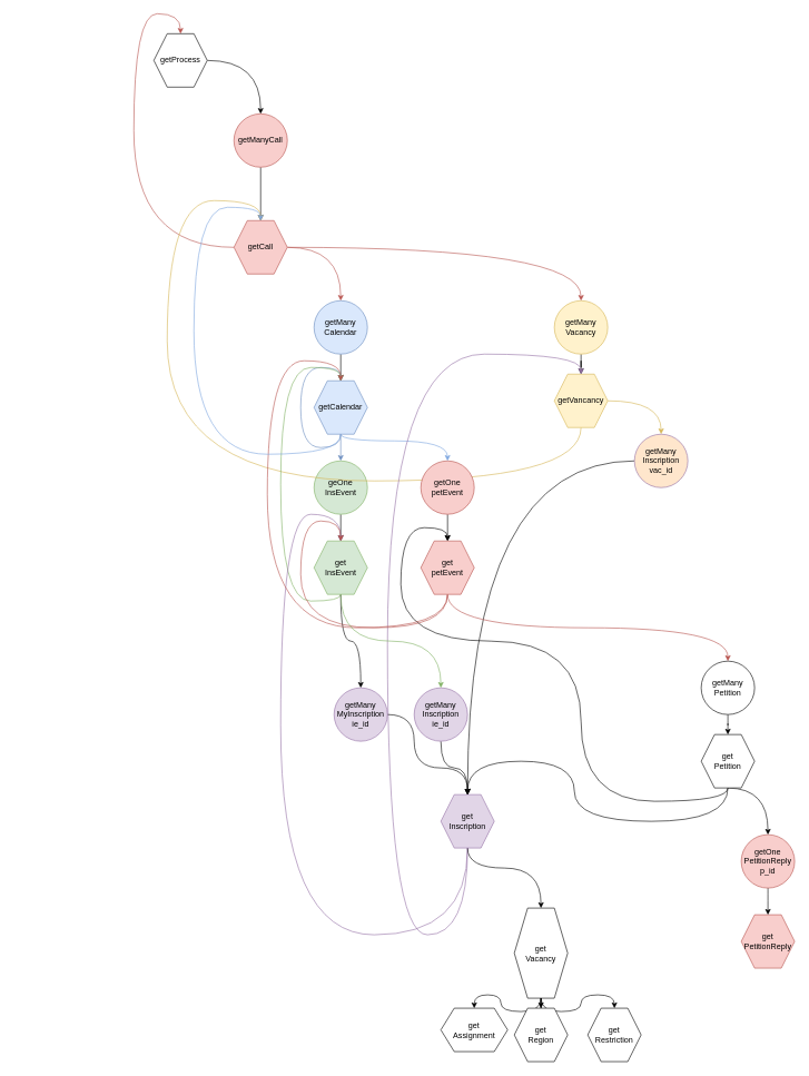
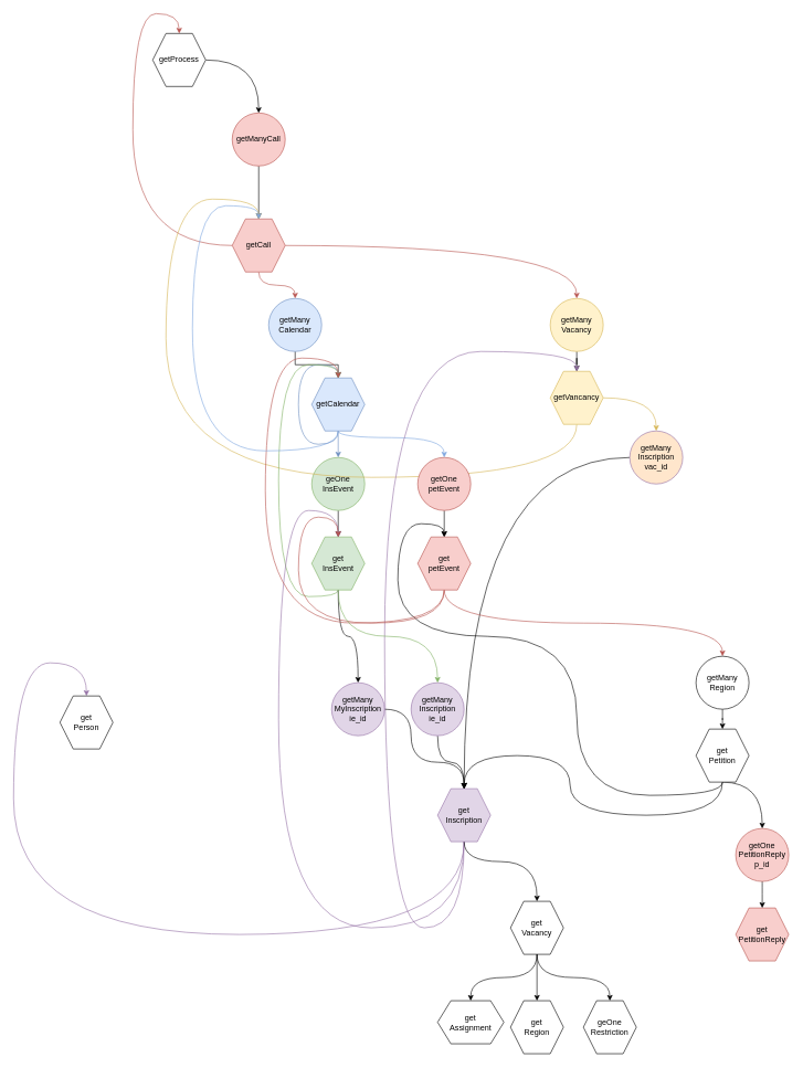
  <mxCell id="0" />
  <mxCell id="1" parent="0" />
  <mxCell id="2" style="edgeStyle=orthogonalEdgeStyle;rounded=0;orthogonalLoop=1;jettySize=auto;html=1;curved=1;" parent="1" source="3" target="7" edge="1"><mxGeometry relative="1" as="geometry" /></mxCell>
  <mxCell id="3" value="getProcess" style="shape=hexagon;perimeter=hexagonPerimeter2;whiteSpace=wrap;html=1;fixedSize=1;shadow=0;fontFamily=Helvetica;fontSize=12;fontColor=#000000;align=center;strokeColor=#000000;fillColor=#ffffff;sketch=0;" parent="1" vertex="1"><mxGeometry x="230" y="50" width="80" height="80" as="geometry" /></mxCell>
  <mxCell id="4" style="edgeStyle=orthogonalEdgeStyle;rounded=0;orthogonalLoop=1;jettySize=auto;html=1;" parent="1" source="5" target="25" edge="1"><mxGeometry relative="1" as="geometry" /></mxCell>
  <mxCell id="5" value="getMany&lt;br&gt;Vacancy" style="ellipse;whiteSpace=wrap;html=1;aspect=fixed;fillColor=#fff2cc;strokeColor=#d6b656;fontColor=#000000;" parent="1" vertex="1"><mxGeometry x="830" y="450" width="80" height="80" as="geometry" /></mxCell>
  <mxCell id="6" style="edgeStyle=orthogonalEdgeStyle;rounded=0;orthogonalLoop=1;jettySize=auto;html=1;" parent="1" source="7" target="11" edge="1"><mxGeometry relative="1" as="geometry" /></mxCell>
  <mxCell id="7" value="getManyCall" style="ellipse;whiteSpace=wrap;html=1;aspect=fixed;fillColor=#f8cecc;strokeColor=#b85450;" parent="1" vertex="1"><mxGeometry x="350" y="170" width="80" height="80" as="geometry" /></mxCell>
  <mxCell id="8" style="edgeStyle=orthogonalEdgeStyle;rounded=0;orthogonalLoop=1;jettySize=auto;html=1;curved=1;fillColor=#f8cecc;strokeColor=#b85450;entryX=0.5;entryY=0;entryDx=0;entryDy=0;" parent="1" source="11" target="3" edge="1"><mxGeometry relative="1" as="geometry"><Array as="points"><mxPoint x="200" y="370" /><mxPoint x="200" y="20" /><mxPoint x="270" y="20" /></Array></mxGeometry></mxCell>
  <mxCell id="9" style="edgeStyle=orthogonalEdgeStyle;rounded=0;orthogonalLoop=1;jettySize=auto;html=1;curved=1;fillColor=#f8cecc;strokeColor=#b85450;" parent="1" source="11" target="13" edge="1"><mxGeometry relative="1" as="geometry" /></mxCell>
  <mxCell id="10" style="edgeStyle=orthogonalEdgeStyle;rounded=0;orthogonalLoop=1;jettySize=auto;html=1;curved=1;fillColor=#f8cecc;strokeColor=#b85450;" parent="1" source="11" target="5" edge="1"><mxGeometry relative="1" as="geometry" /></mxCell>
  <mxCell id="11" value="getCall" style="shape=hexagon;perimeter=hexagonPerimeter2;whiteSpace=wrap;html=1;fixedSize=1;fontFamily=Helvetica;fontSize=12;fontColor=#000000;align=center;strokeColor=#b85450;fillColor=#f8cecc;" parent="1" vertex="1"><mxGeometry x="350" y="330" width="80" height="80" as="geometry" /></mxCell>
  <mxCell id="12" style="edgeStyle=orthogonalEdgeStyle;rounded=0;orthogonalLoop=1;jettySize=auto;html=1;entryX=0.5;entryY=0;entryDx=0;entryDy=0;" parent="1" source="13" target="17" edge="1"><mxGeometry relative="1" as="geometry" /></mxCell>
- <mxCell id="13" value="getMany&lt;br&gt;Calendar" style="ellipse;whiteSpace=wrap;html=1;aspect=fixed;fillColor=#dae8fc;strokeColor=#6c8ebf;fontColor=#000000;" parent="1" vertex="1"><mxGeometry x="470" y="450" width="80" height="80" as="geometry" /></mxCell>
+ <mxCell id="13" value="getMany&lt;br&gt;Calendar" style="ellipse;whiteSpace=wrap;html=1;aspect=fixed;fillColor=#dae8fc;strokeColor=#6c8ebf;fontColor=#000000;" parent="1" vertex="1"><mxGeometry x="405" y="450" width="80" height="80" as="geometry" /></mxCell>
  <mxCell id="14" style="edgeStyle=orthogonalEdgeStyle;rounded=0;orthogonalLoop=1;jettySize=auto;html=1;fillColor=#dae8fc;strokeColor=#6c8ebf;" parent="1" source="17" target="19" edge="1"><mxGeometry relative="1" as="geometry" /></mxCell>
  <mxCell id="15" style="edgeStyle=orthogonalEdgeStyle;rounded=0;orthogonalLoop=1;jettySize=auto;html=1;strokeColor=#7EA6E0;curved=1;exitX=0.5;exitY=1;exitDx=0;exitDy=0;" parent="1" source="17" target="40" edge="1"><mxGeometry relative="1" as="geometry"><Array as="points"><mxPoint x="510" y="660" /><mxPoint x="670" y="660" /></Array></mxGeometry></mxCell>
  <mxCell id="16" style="edgeStyle=orthogonalEdgeStyle;curved=1;rounded=0;orthogonalLoop=1;jettySize=auto;html=1;exitX=0.5;exitY=1;exitDx=0;exitDy=0;entryX=0.5;entryY=0;entryDx=0;entryDy=0;fillColor=#dae8fc;strokeColor=#6c8ebf;" parent="1" source="17" target="17" edge="1"><mxGeometry relative="1" as="geometry"><mxPoint x="370" y="580" as="targetPoint" /><Array as="points"><mxPoint x="510" y="670" /><mxPoint x="450" y="670" /><mxPoint x="450" y="550" /><mxPoint x="510" y="550" /></Array></mxGeometry></mxCell>
  <mxCell id="17" value="getCalendar" style="shape=hexagon;perimeter=hexagonPerimeter2;whiteSpace=wrap;html=1;fixedSize=1;fontFamily=Helvetica;fontSize=12;fontColor=#000000;align=center;strokeColor=#6c8ebf;fillColor=#dae8fc;" parent="1" vertex="1"><mxGeometry x="470" y="570" width="80" height="80" as="geometry" /></mxCell>
  <mxCell id="18" style="edgeStyle=orthogonalEdgeStyle;rounded=0;orthogonalLoop=1;jettySize=auto;html=1;" parent="1" source="19" target="28" edge="1"><mxGeometry relative="1" as="geometry" /></mxCell>
  <mxCell id="19" value="geOne&lt;br&gt;InsEvent" style="ellipse;whiteSpace=wrap;html=1;aspect=fixed;fillColor=#d5e8d4;strokeColor=#82b366;" parent="1" vertex="1"><mxGeometry x="470" y="690" width="80" height="80" as="geometry" /></mxCell>
  <mxCell id="20" style="edgeStyle=orthogonalEdgeStyle;curved=1;rounded=0;orthogonalLoop=1;jettySize=auto;html=1;entryX=0.5;entryY=0;entryDx=0;entryDy=0;exitX=0.5;exitY=1;exitDx=0;exitDy=0;" parent="1" source="22" target="44" edge="1"><mxGeometry relative="1" as="geometry"><Array as="points"><mxPoint x="1090" y="1200" /><mxPoint x="870" y="1200" /><mxPoint x="870" y="960" /><mxPoint x="600" y="960" /><mxPoint x="600" y="790" /><mxPoint x="670" y="790" /></Array></mxGeometry></mxCell>
  <mxCell id="21" style="edgeStyle=orthogonalEdgeStyle;rounded=0;orthogonalLoop=1;jettySize=auto;html=1;curved=1;" parent="1" target="61" edge="1"><mxGeometry relative="1" as="geometry"><mxPoint x="1090" y="1180" as="sourcePoint" /></mxGeometry></mxCell>
  <mxCell id="22" value="get&lt;br&gt;Petition" style="shape=hexagon;perimeter=hexagonPerimeter2;whiteSpace=wrap;html=1;fixedSize=1;fontFamily=Helvetica;fontSize=12;fontColor=#000000;align=center;strokeColor=#000000;fillColor=#ffffff;" parent="1" vertex="1"><mxGeometry x="1050" y="1100" width="80" height="80" as="geometry" /></mxCell>
  <mxCell id="23" style="edgeStyle=orthogonalEdgeStyle;rounded=0;orthogonalLoop=1;jettySize=auto;html=1;entryX=0.5;entryY=0;entryDx=0;entryDy=0;curved=1;fillColor=#fff2cc;strokeColor=#d6b656;exitX=0.5;exitY=1;exitDx=0;exitDy=0;" parent="1" source="25" target="11" edge="1"><mxGeometry relative="1" as="geometry"><Array as="points"><mxPoint x="870" y="720" /><mxPoint x="250" y="720" /><mxPoint x="250" y="300" /><mxPoint x="390" y="300" /></Array></mxGeometry></mxCell>
  <mxCell id="24" style="edgeStyle=orthogonalEdgeStyle;rounded=0;orthogonalLoop=1;jettySize=auto;html=1;entryX=0.5;entryY=0;entryDx=0;entryDy=0;fillColor=#fff2cc;strokeColor=#d6b656;curved=1;" parent="1" source="25" target="38" edge="1"><mxGeometry relative="1" as="geometry"><mxPoint x="630" y="730" as="targetPoint" /></mxGeometry></mxCell>
  <mxCell id="25" value="getVancancy" style="shape=hexagon;perimeter=hexagonPerimeter2;whiteSpace=wrap;html=1;fixedSize=1;fontFamily=Helvetica;fontSize=12;fontColor=#000000;align=center;strokeColor=#d6b656;fillColor=#fff2cc;" parent="1" vertex="1"><mxGeometry x="830" y="560" width="80" height="80" as="geometry" /></mxCell>
  <mxCell id="26" style="edgeStyle=orthogonalEdgeStyle;curved=1;rounded=0;orthogonalLoop=1;jettySize=auto;html=1;strokeColor=#82b366;fillColor=#d5e8d4;exitX=0.5;exitY=1;exitDx=0;exitDy=0;entryX=0.5;entryY=0;entryDx=0;entryDy=0;" parent="1" source="28" target="17" edge="1"><mxGeometry relative="1" as="geometry"><mxPoint x="480" y="638" as="targetPoint" /><Array as="points"><mxPoint x="510" y="900" /><mxPoint x="420" y="900" /><mxPoint x="420" y="550" /><mxPoint x="510" y="550" /></Array></mxGeometry></mxCell>
  <mxCell id="27" style="edgeStyle=orthogonalEdgeStyle;curved=1;rounded=0;orthogonalLoop=1;jettySize=auto;html=1;" parent="1" source="28" target="51" edge="1"><mxGeometry relative="1" as="geometry" /></mxCell>
  <mxCell id="28" value="get&lt;br&gt;InsEvent" style="shape=hexagon;perimeter=hexagonPerimeter2;whiteSpace=wrap;html=1;fixedSize=1;fontFamily=Helvetica;fontSize=12;fontColor=#000000;align=center;strokeColor=#82b366;fillColor=#d5e8d4;" parent="1" vertex="1"><mxGeometry x="470" y="810" width="80" height="80" as="geometry" /></mxCell>
  <mxCell id="29" style="edgeStyle=orthogonalEdgeStyle;rounded=0;orthogonalLoop=1;jettySize=auto;html=1;curved=1;fillColor=#e1d5e7;strokeColor=#9673a6;entryX=0.5;entryY=0;entryDx=0;entryDy=0;" parent="1" source="33" target="25" edge="1"><mxGeometry relative="1" as="geometry"><mxPoint x="842" y="638" as="targetPoint" /><Array as="points"><mxPoint x="700" y="1400" /><mxPoint x="580" y="1400" /><mxPoint x="580" y="530" /><mxPoint x="870" y="530" /></Array></mxGeometry></mxCell>
  <mxCell id="30" style="edgeStyle=orthogonalEdgeStyle;rounded=0;orthogonalLoop=1;jettySize=auto;html=1;entryX=0.5;entryY=0;entryDx=0;entryDy=0;curved=1;fillColor=#e1d5e7;strokeColor=#9673a6;exitX=0.5;exitY=1;exitDx=0;exitDy=0;" parent="1" source="33" target="28" edge="1"><mxGeometry relative="1" as="geometry"><Array as="points"><mxPoint x="700" y="1400" /><mxPoint x="420" y="1400" /><mxPoint x="420" y="770" /><mxPoint x="510" y="770" /></Array></mxGeometry></mxCell>
+ <mxCell id="31" style="edgeStyle=orthogonalEdgeStyle;rounded=0;orthogonalLoop=1;jettySize=auto;html=1;curved=1;fillColor=#e1d5e7;strokeColor=#9673a6;entryX=0.5;entryY=0;entryDx=0;entryDy=0;exitX=0.5;exitY=1;exitDx=0;exitDy=0;" parent="1" source="33" target="36" edge="1"><mxGeometry relative="1" as="geometry"><Array as="points"><mxPoint x="700" y="1410" /><mxPoint x="20" y="1410" /><mxPoint x="20" y="1000" /><mxPoint x="130" y="1000" /></Array></mxGeometry></mxCell>
  <mxCell id="32" style="edgeStyle=orthogonalEdgeStyle;rounded=0;orthogonalLoop=1;jettySize=auto;html=1;curved=1;" parent="1" target="55" edge="1"><mxGeometry relative="1" as="geometry"><mxPoint x="700" y="1270" as="sourcePoint" /><Array as="points"><mxPoint x="700" y="1300" /><mxPoint x="810" y="1300" /></Array></mxGeometry></mxCell>
  <mxCell id="33" value="get&lt;br&gt;Inscription" style="shape=hexagon;perimeter=hexagonPerimeter2;whiteSpace=wrap;html=1;fixedSize=1;fontFamily=Helvetica;fontSize=12;fontColor=#000000;align=center;strokeColor=#9673a6;fillColor=#e1d5e7;" parent="1" vertex="1"><mxGeometry x="660" y="1190" width="80" height="80" as="geometry" /></mxCell>
  <mxCell id="34" style="edgeStyle=orthogonalEdgeStyle;rounded=0;orthogonalLoop=1;jettySize=auto;html=1;curved=1;entryX=0.5;entryY=0;entryDx=0;entryDy=0;exitX=0.5;exitY=1;exitDx=0;exitDy=0;" parent="1" source="35" target="33" edge="1"><mxGeometry relative="1" as="geometry" /></mxCell>
  <mxCell id="35" value="getMany&lt;br&gt;Inscription&lt;br&gt;ie_id" style="ellipse;whiteSpace=wrap;html=1;aspect=fixed;fillColor=#e1d5e7;strokeColor=#9673a6;" parent="1" vertex="1"><mxGeometry x="620" y="1030" width="80" height="80" as="geometry" /></mxCell>
+ <mxCell id="36" value="get&lt;br&gt;Person" style="shape=hexagon;perimeter=hexagonPerimeter2;whiteSpace=wrap;html=1;fixedSize=1;fontFamily=Helvetica;fontSize=12;fontColor=#000000;align=center;strokeColor=#000000;fillColor=#ffffff;" parent="1" vertex="1"><mxGeometry x="90" y="1050" width="80" height="80" as="geometry" /></mxCell>
  <mxCell id="37" style="edgeStyle=orthogonalEdgeStyle;curved=1;rounded=0;orthogonalLoop=1;jettySize=auto;html=1;entryX=0.5;entryY=0;entryDx=0;entryDy=0;" parent="1" source="38" target="33" edge="1"><mxGeometry relative="1" as="geometry" /></mxCell>
  <mxCell id="38" value="getMany&lt;br&gt;Inscription&lt;br&gt;vac_id" style="ellipse;whiteSpace=wrap;html=1;aspect=fixed;fillColor=#ffe6cc;strokeColor=#9673a6;" parent="1" vertex="1"><mxGeometry x="950" y="650" width="80" height="80" as="geometry" /></mxCell>
  <mxCell id="39" style="edgeStyle=orthogonalEdgeStyle;rounded=0;orthogonalLoop=1;jettySize=auto;html=1;entryX=0.5;entryY=0;entryDx=0;entryDy=0;" parent="1" source="40" target="44" edge="1"><mxGeometry relative="1" as="geometry" /></mxCell>
  <mxCell id="40" value="getOne&lt;br&gt;petEvent" style="ellipse;whiteSpace=wrap;html=1;aspect=fixed;fillColor=#f8cecc;strokeColor=#b85450;" parent="1" vertex="1"><mxGeometry x="630" y="690" width="80" height="80" as="geometry" /></mxCell>
  <mxCell id="41" style="edgeStyle=orthogonalEdgeStyle;curved=1;rounded=0;orthogonalLoop=1;jettySize=auto;html=1;entryX=0.5;entryY=0;entryDx=0;entryDy=0;strokeColor=#b85450;exitX=0.5;exitY=1;exitDx=0;exitDy=0;fillColor=#f8cecc;" parent="1" source="44" target="28" edge="1"><mxGeometry relative="1" as="geometry"><Array as="points"><mxPoint x="670" y="940" /><mxPoint x="450" y="940" /><mxPoint x="450" y="780" /><mxPoint x="510" y="780" /></Array></mxGeometry></mxCell>
  <mxCell id="42" style="edgeStyle=orthogonalEdgeStyle;curved=1;rounded=0;orthogonalLoop=1;jettySize=auto;html=1;strokeColor=#b85450;fillColor=#f8cecc;entryX=0.5;entryY=0;entryDx=0;entryDy=0;exitX=0.5;exitY=1;exitDx=0;exitDy=0;" parent="1" source="44" target="47" edge="1"><mxGeometry relative="1" as="geometry" /></mxCell>
  <mxCell id="43" style="edgeStyle=orthogonalEdgeStyle;curved=1;rounded=0;orthogonalLoop=1;jettySize=auto;html=1;entryX=0.5;entryY=0;entryDx=0;entryDy=0;strokeColor=#b85450;fillColor=#f8cecc;exitX=0.5;exitY=1;exitDx=0;exitDy=0;" parent="1" source="44" target="17" edge="1"><mxGeometry relative="1" as="geometry"><Array as="points"><mxPoint x="670" y="940" /><mxPoint x="400" y="940" /><mxPoint x="400" y="540" /><mxPoint x="510" y="540" /></Array></mxGeometry></mxCell>
  <mxCell id="44" value="get&lt;br&gt;petEvent" style="shape=hexagon;perimeter=hexagonPerimeter2;whiteSpace=wrap;html=1;fixedSize=1;fontFamily=Helvetica;fontSize=12;fontColor=#000000;align=center;strokeColor=#b85450;fillColor=#f8cecc;" parent="1" vertex="1"><mxGeometry x="630" y="810" width="80" height="80" as="geometry" /></mxCell>
  <mxCell id="45" style="edgeStyle=orthogonalEdgeStyle;curved=1;rounded=0;orthogonalLoop=1;jettySize=auto;html=1;strokeColor=#82b366;fillColor=#d5e8d4;exitX=0.5;exitY=1;exitDx=0;exitDy=0;" parent="1" source="28" target="35" edge="1"><mxGeometry relative="1" as="geometry" /></mxCell>
  <mxCell id="46" style="edgeStyle=orthogonalEdgeStyle;curved=1;rounded=0;orthogonalLoop=1;jettySize=auto;html=1;entryX=0.5;entryY=0;entryDx=0;entryDy=0;strokeColor=#000000;" parent="1" source="47" target="22" edge="1"><mxGeometry relative="1" as="geometry" /></mxCell>
- <mxCell id="47" value="getMany&lt;br&gt;Petition" style="ellipse;whiteSpace=wrap;html=1;aspect=fixed;" parent="1" vertex="1"><mxGeometry x="1050" y="990" width="80" height="80" as="geometry" /></mxCell>
+ <mxCell id="47" value="getMany&lt;br&gt;Region" style="ellipse;whiteSpace=wrap;html=1;aspect=fixed;" parent="1" vertex="1"><mxGeometry x="1050" y="990" width="80" height="80" as="geometry" /></mxCell>
  <mxCell id="48" style="edgeStyle=orthogonalEdgeStyle;rounded=0;orthogonalLoop=1;jettySize=auto;html=1;strokeColor=#7EA6E0;curved=1;exitX=0.5;exitY=1;exitDx=0;exitDy=0;entryX=0.5;entryY=0;entryDx=0;entryDy=0;" parent="1" source="17" target="11" edge="1"><mxGeometry relative="1" as="geometry"><Array as="points"><mxPoint x="510" y="680" /><mxPoint x="290" y="680" /><mxPoint x="290" y="310" /><mxPoint x="390" y="310" /></Array></mxGeometry></mxCell>
  <mxCell id="49" style="edgeStyle=orthogonalEdgeStyle;curved=1;rounded=0;orthogonalLoop=1;jettySize=auto;html=1;entryX=0.5;entryY=0;entryDx=0;entryDy=0;exitX=0.5;exitY=1;exitDx=0;exitDy=0;" parent="1" source="22" target="33" edge="1"><mxGeometry relative="1" as="geometry"><Array as="points"><mxPoint x="1090" y="1230" /><mxPoint x="860" y="1230" /><mxPoint x="860" y="1140" /><mxPoint x="700" y="1140" /></Array></mxGeometry></mxCell>
  <mxCell id="50" style="edgeStyle=orthogonalEdgeStyle;curved=1;rounded=0;orthogonalLoop=1;jettySize=auto;html=1;" parent="1" source="51" edge="1"><mxGeometry relative="1" as="geometry"><mxPoint x="700" y="1190" as="targetPoint" /><Array as="points"><mxPoint x="620" y="1070" /><mxPoint x="620" y="1150" /><mxPoint x="700" y="1150" /></Array></mxGeometry></mxCell>
  <mxCell id="51" value="getMany&lt;br&gt;MyInscription&lt;br&gt;ie_id" style="ellipse;whiteSpace=wrap;html=1;aspect=fixed;fillColor=#e1d5e7;strokeColor=#9673a6;" parent="1" vertex="1"><mxGeometry x="500" y="1030" width="80" height="80" as="geometry" /></mxCell>
  <mxCell id="52" style="edgeStyle=orthogonalEdgeStyle;rounded=0;orthogonalLoop=1;jettySize=auto;html=1;curved=1;exitX=0.5;exitY=1;exitDx=0;exitDy=0;" parent="1" source="55" target="56" edge="1"><mxGeometry relative="1" as="geometry" /></mxCell>
  <mxCell id="53" style="edgeStyle=orthogonalEdgeStyle;rounded=0;orthogonalLoop=1;jettySize=auto;html=1;" parent="1" source="55" target="57" edge="1"><mxGeometry relative="1" as="geometry" /></mxCell>
  <mxCell id="54" style="edgeStyle=orthogonalEdgeStyle;rounded=0;orthogonalLoop=1;jettySize=auto;html=1;curved=1;exitX=0.5;exitY=1;exitDx=0;exitDy=0;" parent="1" source="55" target="58" edge="1"><mxGeometry relative="1" as="geometry" /></mxCell>
- <mxCell id="55" value="get&lt;br&gt;Vacancy" style="shape=hexagon;perimeter=hexagonPerimeter2;whiteSpace=wrap;html=1;fixedSize=1;fontFamily=Helvetica;fontSize=12;fontColor=#000000;align=center;strokeColor=#000000;fillColor=#ffffff;" parent="1" vertex="1"><mxGeometry x="770" y="1360" width="80" height="135" as="geometry" /></mxCell>
+ <mxCell id="55" value="get&lt;br&gt;Vacancy" style="shape=hexagon;perimeter=hexagonPerimeter2;whiteSpace=wrap;html=1;fixedSize=1;fontFamily=Helvetica;fontSize=12;fontColor=#000000;align=center;strokeColor=#000000;fillColor=#ffffff;" parent="1" vertex="1"><mxGeometry x="770" y="1360" width="80" height="80" as="geometry" /></mxCell>
  <mxCell id="56" value="get&lt;br&gt;Assignment" style="shape=hexagon;perimeter=hexagonPerimeter2;whiteSpace=wrap;html=1;fixedSize=1;fontFamily=Helvetica;fontSize=12;fontColor=#000000;align=center;strokeColor=#000000;fillColor=#ffffff;" parent="1" vertex="1"><mxGeometry x="660" y="1510" width="100" height="65" as="geometry" /></mxCell>
  <mxCell id="57" value="get&lt;br&gt;Region" style="shape=hexagon;perimeter=hexagonPerimeter2;whiteSpace=wrap;html=1;fixedSize=1;fontFamily=Helvetica;fontSize=12;fontColor=#000000;align=center;strokeColor=#000000;fillColor=#ffffff;" parent="1" vertex="1"><mxGeometry x="770" y="1510" width="80" height="80" as="geometry" /></mxCell>
- <mxCell id="58" value="get&lt;br&gt;Restriction" style="shape=hexagon;perimeter=hexagonPerimeter2;whiteSpace=wrap;html=1;fixedSize=1;fontFamily=Helvetica;fontSize=12;fontColor=#000000;align=center;strokeColor=#000000;fillColor=#ffffff;" parent="1" vertex="1"><mxGeometry x="880" y="1510" width="80" height="80" as="geometry" /></mxCell>
+ <mxCell id="58" value="geOne&lt;br&gt;Restriction" style="shape=hexagon;perimeter=hexagonPerimeter2;whiteSpace=wrap;html=1;fixedSize=1;fontFamily=Helvetica;fontSize=12;fontColor=#000000;align=center;strokeColor=#000000;fillColor=#ffffff;" parent="1" vertex="1"><mxGeometry x="880" y="1510" width="80" height="80" as="geometry" /></mxCell>
  <mxCell id="59" value="get&lt;br&gt;PetitionReply" style="shape=hexagon;perimeter=hexagonPerimeter2;whiteSpace=wrap;html=1;fixedSize=1;fontFamily=Helvetica;fontSize=12;align=center;strokeColor=#b85450;fillColor=#f8cecc;" parent="1" vertex="1"><mxGeometry x="1110" y="1370" width="80" height="80" as="geometry" /></mxCell>
  <mxCell id="60" style="edgeStyle=orthogonalEdgeStyle;curved=1;rounded=0;orthogonalLoop=1;jettySize=auto;html=1;" parent="1" source="61" target="59" edge="1"><mxGeometry relative="1" as="geometry" /></mxCell>
  <mxCell id="61" value="getOne&lt;br&gt;PetitionReply&lt;br&gt;p_id" style="ellipse;whiteSpace=wrap;html=1;aspect=fixed;fillColor=#f8cecc;strokeColor=#b85450;" parent="1" vertex="1"><mxGeometry x="1110" y="1250" width="80" height="80" as="geometry" /></mxCell>
